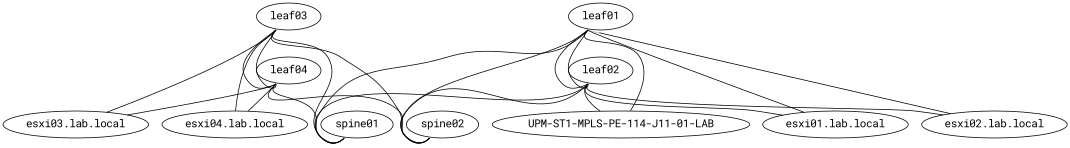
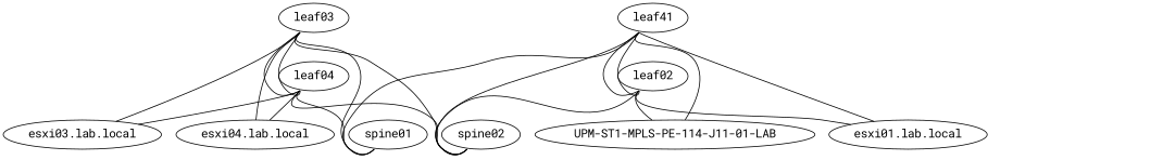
  graph {
    fontname="Roboto Mono"
    node [fontname="Roboto Mono"]
    edge [fontname="Roboto Mono" headport=swp1 tailport=swp13]
-   leaf01
+   leaf01 [label=leaf41]
    spine01
    leaf02
    spine02
    "UPM-ST1-MPLS-PE-114-J11-01-LAB"
    "esxi01.lab.local"
-   "esxi02.lab.local"
    leaf03
    leaf04
    "esxi03.lab.local"
    "esxi04.lab.local"
    leaf01 -- spine01
    leaf01 -- leaf02 [headport=swp15 tailport=swp15]
    leaf01 -- leaf02 [headport=swp16 tailport=swp16]
    leaf01 -- spine02 [tailport=swp14]
    leaf01 -- "UPM-ST1-MPLS-PE-114-J11-01-LAB" [BFD="echoSupport=1,echoMinRx=250,slowMinTx=1000" headport="Te0/0/0/18" tailport=swp4]
    leaf01 -- "esxi01.lab.local" [LLDP="match_hostname=fqdn" headport="00:50:56:5b:3c:29" tailport=swp1s0]
-   leaf01 -- "esxi02.lab.local" [LLDP="match_hostname=fqdn" headport="00:50:56:53:a1:d5" tailport=swp1s1]
-   leaf02 -- spine01 [headport=swp2]
    leaf02 -- spine02 [headport=swp2 tailport=swp14]
    leaf02 -- "UPM-ST1-MPLS-PE-114-J11-01-LAB" [BFD="echoSupport=1,echoMinRx=250,slowMinTx=1000" headport="Te0/0/0/19" tailport=swp4]
    leaf02 -- "esxi01.lab.local" [LLDP="match_hostname=fqdn" headport="00:50:56:5b:91:ce" tailport=swp1s0]
-   leaf02 -- "esxi02.lab.local" [LLDP="match_hostname=fqdn" headport="00:50:56:54:68:37" tailport=swp1s1]
    leaf03 -- spine01 [headport=swp3]
    leaf03 -- spine02 [headport=swp3 tailport=swp14]
    leaf03 -- leaf04 [headport=swp15 tailport=swp15]
    leaf03 -- leaf04 [headport=swp16 tailport=swp16]
    leaf03 -- "esxi03.lab.local" [LLDP="match_hostname=fqdn" headport="00:50:56:5a:7a:09" tailport=swp1s0]
    leaf03 -- "esxi04.lab.local" [LLDP="match_hostname=fqdn" headport="00:50:56:59:26:2b" tailport=swp1s1]
    leaf04 -- spine01 [headport=swp4]
    leaf04 -- spine02 [headport=swp4 tailport=swp14]
    leaf04 -- "esxi03.lab.local" [LLDP="match_hostname=fqdn" headport="00:50:56:54:99:af" tailport=swp1s0]
    leaf04 -- "esxi04.lab.local" [LLDP="match_hostname=fqdn" headport="00:50:56:55:36:bb" tailport=swp1s1]
  }
